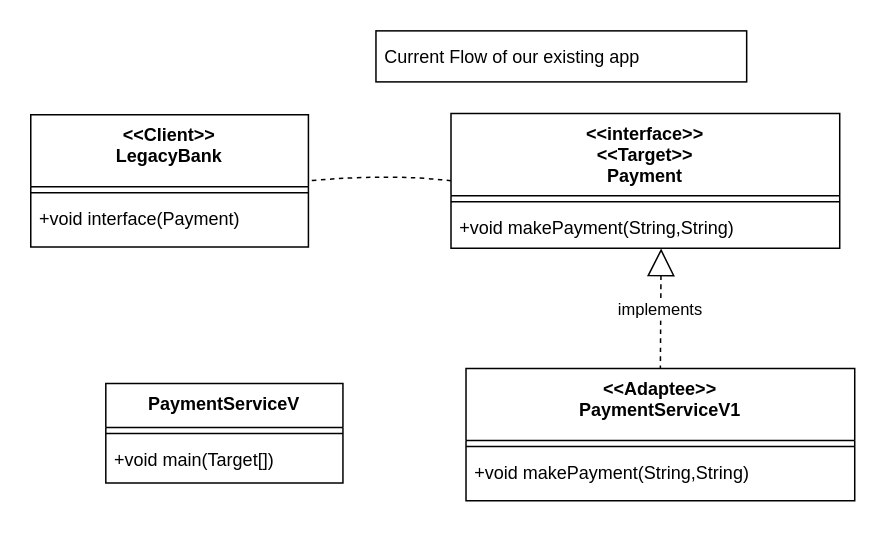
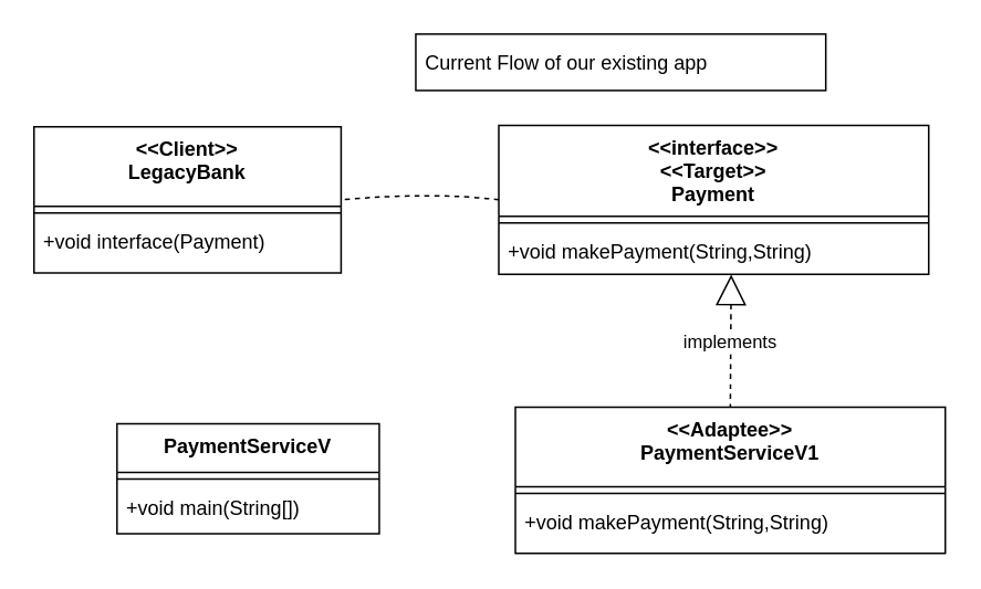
  <mxCell id="0" />
  <mxCell id="1" parent="0" />
  <mxCell id="2" value="PaymentServiceV" style="swimlane;fontStyle=1;align=center;verticalAlign=top;childLayout=stackLayout;horizontal=1;startSize=29.2;horizontalStack=0;resizeParent=1;resizeParentMax=0;resizeLast=0;collapsible=0;marginBottom=0;" vertex="1" parent="1"><mxGeometry x="70" y="255" width="158" height="66.2" as="geometry" /></mxCell>
  <mxCell id="3" style="line;strokeWidth=1;fillColor=none;align=left;verticalAlign=middle;spacingTop=-1;spacingLeft=3;spacingRight=3;rotatable=0;labelPosition=right;points=[];portConstraint=eastwest;strokeColor=inherit;" vertex="1" parent="2"><mxGeometry y="29.2" width="158" height="8" as="geometry" /></mxCell>
- <mxCell id="4" value="+void main(Target[])" style="text;strokeColor=none;fillColor=none;align=left;verticalAlign=top;spacingLeft=4;spacingRight=4;overflow=hidden;rotatable=0;points=[[0,0.5],[1,0.5]];portConstraint=eastwest;" vertex="1" parent="2"><mxGeometry y="37.2" width="158" height="29" as="geometry" /></mxCell>
+ <mxCell id="4" value="+void main(String[])" style="text;strokeColor=none;fillColor=none;align=left;verticalAlign=top;spacingLeft=4;spacingRight=4;overflow=hidden;rotatable=0;points=[[0,0.5],[1,0.5]];portConstraint=eastwest;" vertex="1" parent="2"><mxGeometry y="37.2" width="158" height="29" as="geometry" /></mxCell>
  <mxCell id="5" value="&lt;&lt;Client&gt;&gt;&#10;LegacyBank" style="swimlane;fontStyle=1;align=center;verticalAlign=top;childLayout=stackLayout;horizontal=1;startSize=48;horizontalStack=0;resizeParent=1;resizeParentMax=0;resizeLast=0;collapsible=0;marginBottom=0;" vertex="1" parent="1"><mxGeometry x="20" y="75.93" width="185" height="88" as="geometry" /></mxCell>
  <mxCell id="6" style="line;strokeWidth=1;fillColor=none;align=left;verticalAlign=middle;spacingTop=-1;spacingLeft=3;spacingRight=3;rotatable=0;labelPosition=right;points=[];portConstraint=eastwest;strokeColor=inherit;" vertex="1" parent="5"><mxGeometry y="48" width="185" height="8" as="geometry" /></mxCell>
  <mxCell id="7" value="+void interface(Payment)" style="text;strokeColor=none;fillColor=none;align=left;verticalAlign=top;spacingLeft=4;spacingRight=4;overflow=hidden;rotatable=0;points=[[0,0.5],[1,0.5]];portConstraint=eastwest;" vertex="1" parent="5"><mxGeometry y="56" width="185" height="32" as="geometry" /></mxCell>
  <mxCell id="8" value="&lt;&lt;interface&gt;&gt;&#10;&lt;&lt;Target&gt;&gt;&#10;Payment" style="swimlane;fontStyle=1;align=center;verticalAlign=top;childLayout=stackLayout;horizontal=1;startSize=54.857;horizontalStack=0;resizeParent=1;resizeParentMax=0;resizeLast=0;collapsible=0;marginBottom=0;" vertex="1" parent="1"><mxGeometry x="300" y="75" width="259" height="89.857" as="geometry" /></mxCell>
  <mxCell id="9" style="line;strokeWidth=1;fillColor=none;align=left;verticalAlign=middle;spacingTop=-1;spacingLeft=3;spacingRight=3;rotatable=0;labelPosition=right;points=[];portConstraint=eastwest;strokeColor=inherit;" vertex="1" parent="8"><mxGeometry y="54.857" width="259" height="8" as="geometry" /></mxCell>
  <mxCell id="10" value="+void makePayment(String,String)" style="text;strokeColor=none;fillColor=none;align=left;verticalAlign=top;spacingLeft=4;spacingRight=4;overflow=hidden;rotatable=0;points=[[0,0.5],[1,0.5]];portConstraint=eastwest;" vertex="1" parent="8"><mxGeometry y="62.857" width="259" height="27" as="geometry" /></mxCell>
  <mxCell id="11" value="&lt;&lt;Adaptee&gt;&gt;&#10;PaymentServiceV1" style="swimlane;fontStyle=1;align=center;verticalAlign=top;childLayout=stackLayout;horizontal=1;startSize=48;horizontalStack=0;resizeParent=1;resizeParentMax=0;resizeLast=0;collapsible=0;marginBottom=0;" vertex="1" parent="1"><mxGeometry x="310" y="245" width="259" height="88" as="geometry" /></mxCell>
  <mxCell id="12" style="line;strokeWidth=1;fillColor=none;align=left;verticalAlign=middle;spacingTop=-1;spacingLeft=3;spacingRight=3;rotatable=0;labelPosition=right;points=[];portConstraint=eastwest;strokeColor=inherit;" vertex="1" parent="11"><mxGeometry y="48" width="259" height="8" as="geometry" /></mxCell>
  <mxCell id="13" value="+void makePayment(String,String)" style="text;strokeColor=none;fillColor=none;align=left;verticalAlign=top;spacingLeft=4;spacingRight=4;overflow=hidden;rotatable=0;points=[[0,0.5],[1,0.5]];portConstraint=eastwest;" vertex="1" parent="11"><mxGeometry y="56" width="259" height="32" as="geometry" /></mxCell>
  <mxCell id="14" value="Current Flow of our existing app" style="align=left;spacingLeft=4;" vertex="1" parent="1"><mxGeometry x="250" y="20" width="247" height="34" as="geometry" /></mxCell>
  <mxCell id="15" value="" style="curved=1;dashed=1;startArrow=none;endArrow=none;exitX=0;exitY=0.5;entryX=1;entryY=0.5;rounded=0;exitDx=0;exitDy=0;entryDx=0;entryDy=0;" edge="1" parent="1" source="8" target="5"><mxGeometry relative="1" as="geometry"><Array as="points"><mxPoint x="260" y="115" /></Array></mxGeometry></mxCell>
  <mxCell id="16" value="implements" style="curved=1;dashed=1;startArrow=block;startSize=16;startFill=0;endArrow=none;entryX=0.5;entryY=0;rounded=0;" edge="1" parent="1" target="11"><mxGeometry relative="1" as="geometry"><Array as="points" /><mxPoint x="440" y="165" as="sourcePoint" /></mxGeometry></mxCell>
